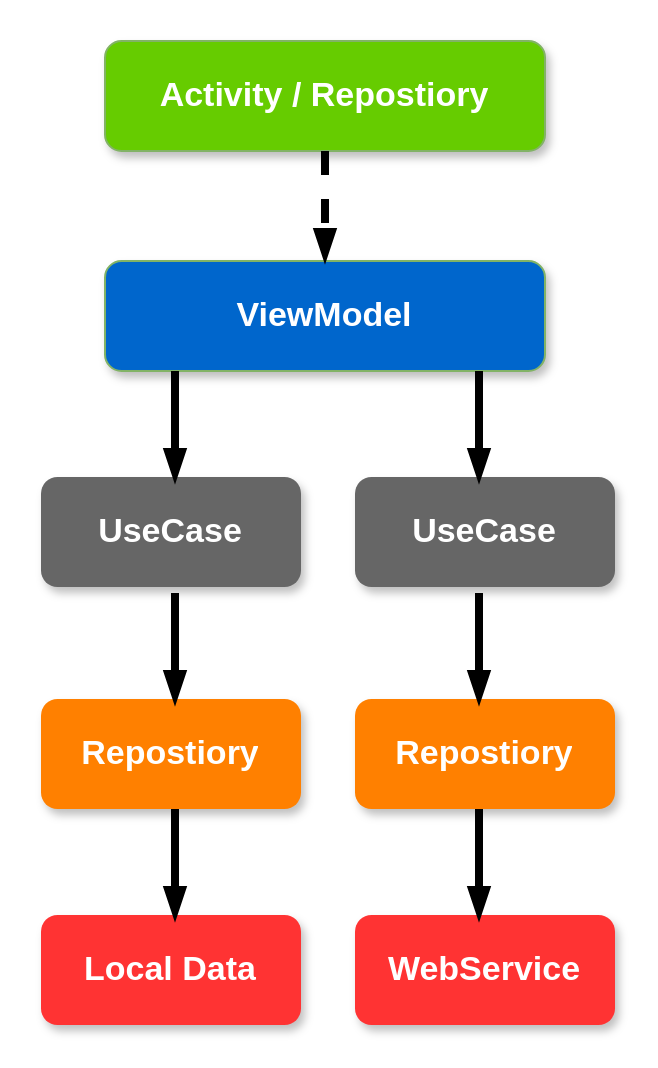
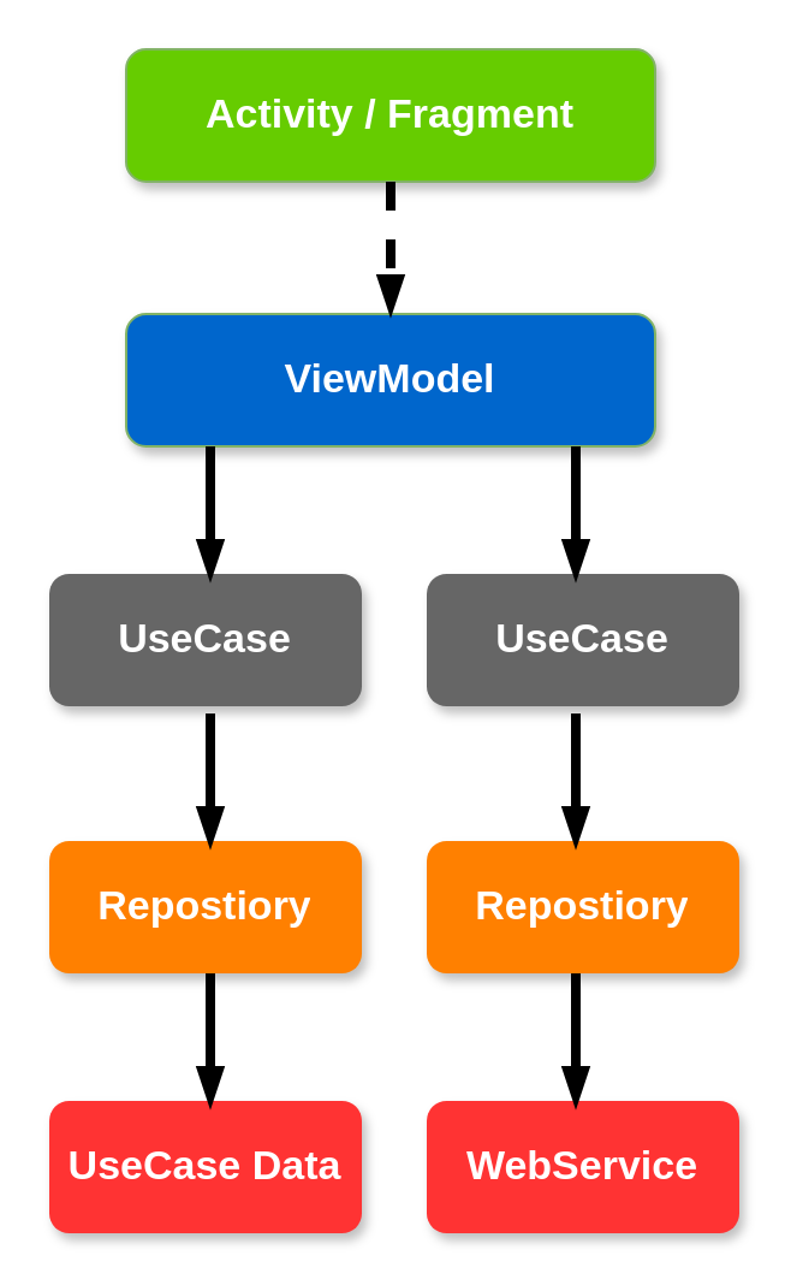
  <mxCell id="0" />
  <mxCell id="1" parent="0" />
  <mxCell id="2" value="" style="rounded=1;whiteSpace=wrap;html=1;strokeColor=#82b366;strokeWidth=1;fillColor=#66CC00;fontSize=13;align=center;gradientDirection=east;verticalAlign=top;shadow=1;" parent="1" vertex="1"><mxGeometry x="52" y="20" width="220" height="55" as="geometry" /></mxCell>
- <mxCell id="3" value="&lt;h1 style=&quot;font-size: 17px;&quot;&gt;Activity / Repostiory&lt;/h1&gt;" style="text;html=1;spacing=5;spacingTop=-20;whiteSpace=wrap;overflow=hidden;strokeColor=none;strokeWidth=4;fillColor=none;gradientColor=#007FFF;fontSize=17;fontColor=#FFFFFF;align=center;verticalAlign=bottom;" parent="1" vertex="1"><mxGeometry x="57" y="20" width="210" height="55" as="geometry" /></mxCell>
+ <mxCell id="3" value="&lt;h1 style=&quot;font-size: 17px;&quot;&gt;Activity / Fragment&lt;/h1&gt;" style="text;html=1;spacing=5;spacingTop=-20;whiteSpace=wrap;overflow=hidden;strokeColor=none;strokeWidth=4;fillColor=none;gradientColor=#007FFF;fontSize=17;fontColor=#FFFFFF;align=center;verticalAlign=bottom;" parent="1" vertex="1"><mxGeometry x="57" y="20" width="210" height="55" as="geometry" /></mxCell>
  <mxCell id="4" value="" style="rounded=1;whiteSpace=wrap;html=1;strokeColor=#82b366;strokeWidth=1;fillColor=#0066CC;fontSize=13;align=center;gradientDirection=east;verticalAlign=top;shadow=1;" vertex="1" parent="1"><mxGeometry x="52" y="130" width="220" height="55" as="geometry" /></mxCell>
  <mxCell id="5" value="&lt;h1 style=&quot;font-size: 17px&quot;&gt;ViewModel&lt;/h1&gt;" style="text;html=1;spacing=5;spacingTop=-20;whiteSpace=wrap;overflow=hidden;strokeColor=none;strokeWidth=4;fillColor=none;gradientColor=#007FFF;fontSize=17;fontColor=#FFFFFF;align=center;verticalAlign=bottom;" vertex="1" parent="1"><mxGeometry x="57" y="130" width="210" height="55" as="geometry" /></mxCell>
  <mxCell id="6" value="" style="endArrow=blockThin;html=1;fontSize=17;entryX=0.5;entryY=0;entryDx=0;entryDy=0;strokeWidth=4;endFill=1;exitX=0.5;exitY=1;exitDx=0;exitDy=0;dashed=1;" edge="1" parent="1" source="3" target="5"><mxGeometry width="50" height="50" relative="1" as="geometry"><mxPoint x="162" y="80" as="sourcePoint" /><mxPoint x="92" y="290" as="targetPoint" /></mxGeometry></mxCell>
  <mxCell id="7" value="" style="rounded=1;whiteSpace=wrap;html=1;strokeColor=none;strokeWidth=1;fillColor=#666666;fontSize=13;align=center;gradientDirection=east;verticalAlign=top;shadow=1;" vertex="1" parent="1"><mxGeometry x="20" y="238" width="130" height="55" as="geometry" /></mxCell>
  <mxCell id="8" value="&lt;h1 style=&quot;font-size: 17px&quot;&gt;UseCase&lt;/h1&gt;" style="text;html=1;spacing=5;spacingTop=-20;whiteSpace=wrap;overflow=hidden;strokeColor=none;strokeWidth=4;fillColor=none;gradientColor=#007FFF;fontSize=17;fontColor=#FFFFFF;align=center;verticalAlign=bottom;" vertex="1" parent="1"><mxGeometry x="20" y="238" width="130" height="55" as="geometry" /></mxCell>
  <mxCell id="9" value="" style="rounded=1;whiteSpace=wrap;html=1;strokeColor=none;strokeWidth=1;fillColor=#666666;fontSize=13;align=center;gradientDirection=east;verticalAlign=top;shadow=1;" vertex="1" parent="1"><mxGeometry x="177" y="238" width="130" height="55" as="geometry" /></mxCell>
  <mxCell id="10" value="&lt;h1 style=&quot;font-size: 17px&quot;&gt;UseCase&lt;/h1&gt;" style="text;html=1;spacing=5;spacingTop=-20;whiteSpace=wrap;overflow=hidden;strokeColor=none;strokeWidth=4;fillColor=none;gradientColor=#007FFF;fontSize=17;fontColor=#FFFFFF;align=center;verticalAlign=bottom;" vertex="1" parent="1"><mxGeometry x="177" y="238" width="130" height="55" as="geometry" /></mxCell>
  <mxCell id="11" value="" style="endArrow=blockThin;html=1;fontSize=17;entryX=0.5;entryY=0;entryDx=0;entryDy=0;strokeWidth=4;endFill=1;exitX=0.5;exitY=1;exitDx=0;exitDy=0;" edge="1" parent="1"><mxGeometry width="50" height="50" relative="1" as="geometry"><mxPoint x="87" y="185" as="sourcePoint" /><mxPoint x="87" y="240" as="targetPoint" /></mxGeometry></mxCell>
  <mxCell id="12" value="" style="endArrow=blockThin;html=1;fontSize=17;entryX=0.5;entryY=0;entryDx=0;entryDy=0;strokeWidth=4;endFill=1;exitX=0.5;exitY=1;exitDx=0;exitDy=0;" edge="1" parent="1"><mxGeometry width="50" height="50" relative="1" as="geometry"><mxPoint x="239" y="185" as="sourcePoint" /><mxPoint x="239" y="240" as="targetPoint" /></mxGeometry></mxCell>
  <mxCell id="13" value="" style="rounded=1;whiteSpace=wrap;html=1;strokeColor=none;strokeWidth=1;fillColor=#FF8000;fontSize=13;align=center;gradientDirection=east;verticalAlign=top;shadow=1;" vertex="1" parent="1"><mxGeometry x="20" y="349" width="130" height="55" as="geometry" /></mxCell>
  <mxCell id="14" value="&lt;h1 style=&quot;font-size: 17px&quot;&gt;Repostiory&lt;/h1&gt;" style="text;html=1;spacing=5;spacingTop=-20;whiteSpace=wrap;overflow=hidden;strokeColor=none;strokeWidth=4;fillColor=none;gradientColor=#007FFF;fontSize=17;fontColor=#FFFFFF;align=center;verticalAlign=bottom;" vertex="1" parent="1"><mxGeometry x="20" y="349" width="130" height="55" as="geometry" /></mxCell>
  <mxCell id="15" value="" style="rounded=1;whiteSpace=wrap;html=1;strokeColor=none;strokeWidth=1;fillColor=#FF8000;fontSize=13;align=center;gradientDirection=east;verticalAlign=top;shadow=1;" vertex="1" parent="1"><mxGeometry x="177" y="349" width="130" height="55" as="geometry" /></mxCell>
  <mxCell id="16" value="&lt;h1 style=&quot;font-size: 17px&quot;&gt;Repostiory&lt;/h1&gt;" style="text;html=1;spacing=5;spacingTop=-20;whiteSpace=wrap;overflow=hidden;strokeColor=none;strokeWidth=4;fillColor=none;gradientColor=#007FFF;fontSize=17;fontColor=#FFFFFF;align=center;verticalAlign=bottom;" vertex="1" parent="1"><mxGeometry x="177" y="349" width="130" height="55" as="geometry" /></mxCell>
  <mxCell id="17" value="" style="endArrow=blockThin;html=1;fontSize=17;entryX=0.5;entryY=0;entryDx=0;entryDy=0;strokeWidth=4;endFill=1;exitX=0.5;exitY=1;exitDx=0;exitDy=0;" edge="1" parent="1"><mxGeometry width="50" height="50" relative="1" as="geometry"><mxPoint x="87" y="296" as="sourcePoint" /><mxPoint x="87" y="351" as="targetPoint" /></mxGeometry></mxCell>
  <mxCell id="18" value="" style="endArrow=blockThin;html=1;fontSize=17;entryX=0.5;entryY=0;entryDx=0;entryDy=0;strokeWidth=4;endFill=1;exitX=0.5;exitY=1;exitDx=0;exitDy=0;" edge="1" parent="1"><mxGeometry width="50" height="50" relative="1" as="geometry"><mxPoint x="239" y="296" as="sourcePoint" /><mxPoint x="239" y="351" as="targetPoint" /></mxGeometry></mxCell>
  <mxCell id="19" value="" style="rounded=1;whiteSpace=wrap;html=1;strokeColor=none;strokeWidth=1;fillColor=#FF3333;fontSize=13;align=center;gradientDirection=east;verticalAlign=top;shadow=1;" vertex="1" parent="1"><mxGeometry x="20" y="457" width="130" height="55" as="geometry" /></mxCell>
- <mxCell id="20" value="&lt;h1 style=&quot;font-size: 17px&quot;&gt;Local Data&lt;/h1&gt;" style="text;html=1;spacing=5;spacingTop=-20;whiteSpace=wrap;overflow=hidden;strokeColor=none;strokeWidth=4;fillColor=none;gradientColor=#007FFF;fontSize=17;fontColor=#FFFFFF;align=center;verticalAlign=bottom;" vertex="1" parent="1"><mxGeometry x="20" y="457" width="130" height="55" as="geometry" /></mxCell>
+ <mxCell id="20" value="&lt;h1 style=&quot;font-size: 17px&quot;&gt;UseCase Data&lt;/h1&gt;" style="text;html=1;spacing=5;spacingTop=-20;whiteSpace=wrap;overflow=hidden;strokeColor=none;strokeWidth=4;fillColor=none;gradientColor=#007FFF;fontSize=17;fontColor=#FFFFFF;align=center;verticalAlign=bottom;" vertex="1" parent="1"><mxGeometry x="20" y="457" width="130" height="55" as="geometry" /></mxCell>
  <mxCell id="21" value="" style="rounded=1;whiteSpace=wrap;html=1;strokeColor=none;strokeWidth=1;fillColor=#FF3333;fontSize=13;align=center;gradientDirection=east;verticalAlign=top;shadow=1;" vertex="1" parent="1"><mxGeometry x="177" y="457" width="130" height="55" as="geometry" /></mxCell>
  <mxCell id="22" value="&lt;h1 style=&quot;font-size: 17px&quot;&gt;WebService&lt;/h1&gt;" style="text;html=1;spacing=5;spacingTop=-20;whiteSpace=wrap;overflow=hidden;strokeColor=none;strokeWidth=4;fillColor=none;gradientColor=#007FFF;fontSize=17;fontColor=#FFFFFF;align=center;verticalAlign=bottom;" vertex="1" parent="1"><mxGeometry x="177" y="457" width="130" height="55" as="geometry" /></mxCell>
  <mxCell id="23" value="" style="endArrow=blockThin;html=1;fontSize=17;entryX=0.5;entryY=0;entryDx=0;entryDy=0;strokeWidth=4;endFill=1;exitX=0.5;exitY=1;exitDx=0;exitDy=0;" edge="1" parent="1"><mxGeometry width="50" height="50" relative="1" as="geometry"><mxPoint x="87" y="404" as="sourcePoint" /><mxPoint x="87" y="459" as="targetPoint" /></mxGeometry></mxCell>
  <mxCell id="24" value="" style="endArrow=blockThin;html=1;fontSize=17;entryX=0.5;entryY=0;entryDx=0;entryDy=0;strokeWidth=4;endFill=1;exitX=0.5;exitY=1;exitDx=0;exitDy=0;" edge="1" parent="1"><mxGeometry width="50" height="50" relative="1" as="geometry"><mxPoint x="239" y="404" as="sourcePoint" /><mxPoint x="239" y="459" as="targetPoint" /></mxGeometry></mxCell>
